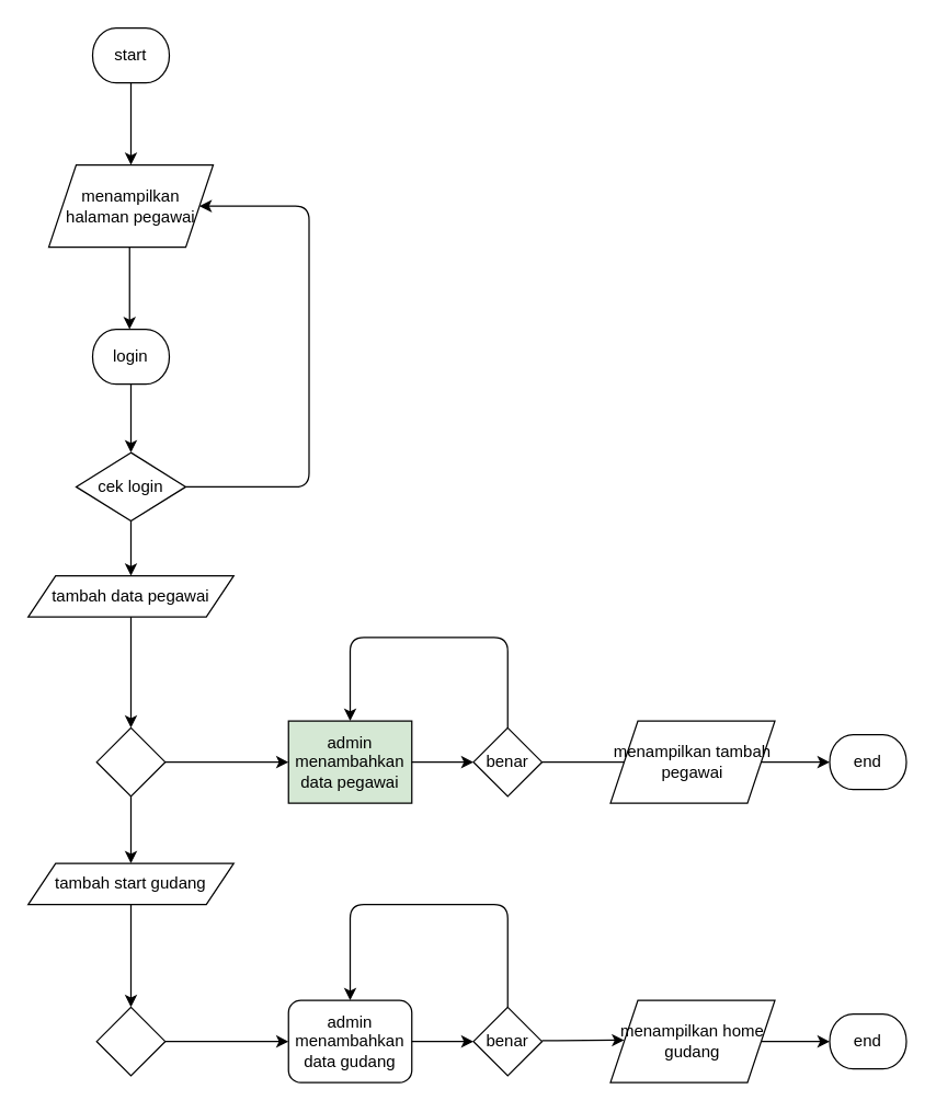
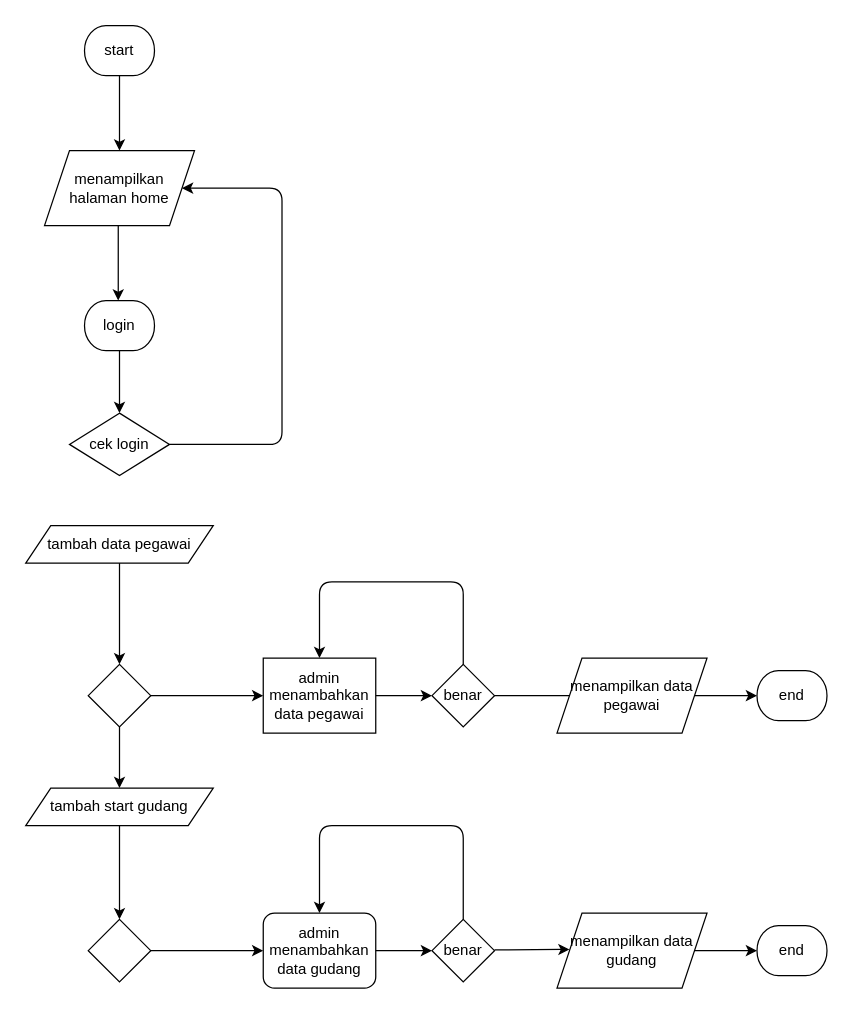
  <mxCell id="0" />
  <mxCell id="1" parent="0" />
  <mxCell id="2" value="&lt;font style=&quot;font-size: 12px&quot;&gt;login&lt;/font&gt;" style="strokeWidth=1;html=1;shape=mxgraph.flowchart.terminator;whiteSpace=wrap;fontFamily=Helvetica;fontSize=12;" vertex="1" parent="1"><mxGeometry x="67" y="240" width="56" height="40" as="geometry" /></mxCell>
  <mxCell id="3" value="cek login" style="strokeWidth=1;html=1;shape=mxgraph.flowchart.decision;whiteSpace=wrap;fontFamily=Helvetica;fontSize=12;" vertex="1" parent="1"><mxGeometry x="55" y="330" width="80" height="50" as="geometry" /></mxCell>
  <mxCell id="4" value="tambah data pegawai" style="shape=parallelogram;perimeter=parallelogramPerimeter;whiteSpace=wrap;html=1;fixedSize=1;strokeWidth=1;fontFamily=Helvetica;fontSize=12;" vertex="1" parent="1"><mxGeometry x="20" y="420" width="150" height="30" as="geometry" /></mxCell>
  <mxCell id="5" value="" style="rhombus;whiteSpace=wrap;html=1;strokeWidth=1;fontFamily=Helvetica;fontSize=12;" vertex="1" parent="1"><mxGeometry x="70" y="531" width="50" height="50" as="geometry" /></mxCell>
  <mxCell id="6" value="tambah start gudang" style="shape=parallelogram;perimeter=parallelogramPerimeter;whiteSpace=wrap;html=1;fixedSize=1;strokeWidth=1;fontFamily=Helvetica;fontSize=12;" vertex="1" parent="1"><mxGeometry x="20" y="630" width="150" height="30" as="geometry" /></mxCell>
  <mxCell id="7" value="&lt;font style=&quot;font-size: 12px&quot;&gt;start&lt;/font&gt;" style="strokeWidth=1;html=1;shape=mxgraph.flowchart.terminator;whiteSpace=wrap;fontFamily=Helvetica;fontSize=12;" vertex="1" parent="1"><mxGeometry x="67" y="20" width="56" height="40" as="geometry" /></mxCell>
  <mxCell id="8" value="" style="endArrow=classic;html=1;fontFamily=Helvetica;fontSize=12;exitX=0.5;exitY=1;exitDx=0;exitDy=0;exitPerimeter=0;" edge="1" parent="1" source="7"><mxGeometry width="50" height="50" relative="1" as="geometry"><mxPoint x="205" y="300" as="sourcePoint" /><mxPoint x="95" y="120" as="targetPoint" /></mxGeometry></mxCell>
  <mxCell id="9" value="" style="endArrow=classic;html=1;fontFamily=Helvetica;fontSize=12;exitX=0.5;exitY=1;exitDx=0;exitDy=0;exitPerimeter=0;" edge="1" parent="1"><mxGeometry width="50" height="50" relative="1" as="geometry"><mxPoint x="94" y="180" as="sourcePoint" /><mxPoint x="94" y="240" as="targetPoint" /></mxGeometry></mxCell>
  <mxCell id="10" value="" style="endArrow=classic;html=1;fontFamily=Helvetica;fontSize=12;exitX=0.5;exitY=1;exitDx=0;exitDy=0;exitPerimeter=0;" edge="1" parent="1" source="2"><mxGeometry width="50" height="50" relative="1" as="geometry"><mxPoint x="95" y="280" as="sourcePoint" /><mxPoint x="95" y="330" as="targetPoint" /></mxGeometry></mxCell>
  <mxCell id="11" value="" style="endArrow=classic;html=1;fontFamily=Helvetica;fontSize=12;exitX=1;exitY=0.5;exitDx=0;exitDy=0;exitPerimeter=0;entryX=1;entryY=0.5;entryDx=0;entryDy=0;" edge="1" parent="1" source="3" target="20"><mxGeometry width="50" height="50" relative="1" as="geometry"><mxPoint x="105" y="290" as="sourcePoint" /><mxPoint x="140" y="150" as="targetPoint" /><Array as="points"><mxPoint x="225" y="355" /><mxPoint x="225" y="150" /></Array></mxGeometry></mxCell>
- <mxCell id="12" value="" style="endArrow=classic;html=1;fontFamily=Helvetica;fontSize=12;entryX=0.5;entryY=0;entryDx=0;entryDy=0;" edge="1" parent="1" source="3" target="4"><mxGeometry width="50" height="50" relative="1" as="geometry"><mxPoint x="-185" y="440" as="sourcePoint" /><mxPoint x="-135" y="390" as="targetPoint" /></mxGeometry></mxCell>
  <mxCell id="13" value="" style="endArrow=classic;html=1;fontFamily=Helvetica;fontSize=12;exitX=0.5;exitY=1;exitDx=0;exitDy=0;" edge="1" parent="1" source="4" target="5"><mxGeometry width="50" height="50" relative="1" as="geometry"><mxPoint x="-165" y="490" as="sourcePoint" /><mxPoint x="-115" y="440" as="targetPoint" /></mxGeometry></mxCell>
  <mxCell id="14" value="" style="endArrow=classic;html=1;fontFamily=Helvetica;fontSize=12;entryX=0.5;entryY=0;entryDx=0;entryDy=0;exitX=0.5;exitY=1;exitDx=0;exitDy=0;" edge="1" parent="1" source="5" target="6"><mxGeometry width="50" height="50" relative="1" as="geometry"><mxPoint x="-210" y="725" as="sourcePoint" /><mxPoint x="-160" y="675" as="targetPoint" /></mxGeometry></mxCell>
- <mxCell id="15" value="admin menambahkan data pegawai" style="rounded=0;whiteSpace=wrap;html=1;strokeWidth=1;fontFamily=Helvetica;fontSize=12;fillColor=#d5e8d4;" vertex="1" parent="1"><mxGeometry x="210" y="526" width="90" height="60" as="geometry" /></mxCell>
+ <mxCell id="15" value="admin menambahkan data pegawai" style="rounded=0;whiteSpace=wrap;html=1;strokeWidth=1;fontFamily=Helvetica;fontSize=12;" vertex="1" parent="1"><mxGeometry x="210" y="526" width="90" height="60" as="geometry" /></mxCell>
  <mxCell id="16" value="benar" style="rhombus;whiteSpace=wrap;html=1;strokeWidth=1;fontFamily=Helvetica;fontSize=12;" vertex="1" parent="1"><mxGeometry x="345" y="531" width="50" height="50" as="geometry" /></mxCell>
  <mxCell id="17" value="" style="endArrow=classic;html=1;fontFamily=Helvetica;fontSize=12;exitX=1;exitY=0.5;exitDx=0;exitDy=0;entryX=0;entryY=0.5;entryDx=0;entryDy=0;" edge="1" parent="1" source="5" target="15"><mxGeometry width="50" height="50" relative="1" as="geometry"><mxPoint x="170" y="715" as="sourcePoint" /><mxPoint x="220" y="665" as="targetPoint" /></mxGeometry></mxCell>
  <mxCell id="18" value="" style="endArrow=classic;html=1;fontFamily=Helvetica;fontSize=12;exitX=1;exitY=0.5;exitDx=0;exitDy=0;entryX=0;entryY=0.5;entryDx=0;entryDy=0;" edge="1" parent="1" source="15" target="16"><mxGeometry width="50" height="50" relative="1" as="geometry"><mxPoint x="280" y="715" as="sourcePoint" /><mxPoint x="330" y="665" as="targetPoint" /></mxGeometry></mxCell>
  <mxCell id="19" value="" style="endArrow=classic;html=1;fontFamily=Helvetica;fontSize=12;exitX=1;exitY=0.5;exitDx=0;exitDy=0;entryX=0;entryY=0.5;entryDx=0;entryDy=0;" edge="1" parent="1" source="16"><mxGeometry width="50" height="50" relative="1" as="geometry"><mxPoint x="325" y="715" as="sourcePoint" /><mxPoint x="495" y="556" as="targetPoint" /></mxGeometry></mxCell>
- <mxCell id="20" value="menampilkan halaman pegawai" style="shape=parallelogram;perimeter=parallelogramPerimeter;whiteSpace=wrap;html=1;fixedSize=1;strokeWidth=1;fontFamily=Helvetica;fontSize=12;" vertex="1" parent="1"><mxGeometry x="35" y="120" width="120" height="60" as="geometry" /></mxCell>
- <mxCell id="21" value="menampilkan tambah pegawai" style="shape=parallelogram;perimeter=parallelogramPerimeter;whiteSpace=wrap;html=1;fixedSize=1;strokeWidth=1;fontFamily=Helvetica;fontSize=12;" vertex="1" parent="1"><mxGeometry x="445" y="526" width="120" height="60" as="geometry" /></mxCell>
+ <mxCell id="20" value="menampilkan halaman home" style="shape=parallelogram;perimeter=parallelogramPerimeter;whiteSpace=wrap;html=1;fixedSize=1;strokeWidth=1;fontFamily=Helvetica;fontSize=12;" vertex="1" parent="1"><mxGeometry x="35" y="120" width="120" height="60" as="geometry" /></mxCell>
+ <mxCell id="21" value="menampilkan data pegawai" style="shape=parallelogram;perimeter=parallelogramPerimeter;whiteSpace=wrap;html=1;fixedSize=1;strokeWidth=1;fontFamily=Helvetica;fontSize=12;" vertex="1" parent="1"><mxGeometry x="445" y="526" width="120" height="60" as="geometry" /></mxCell>
  <mxCell id="22" value="&lt;font style=&quot;font-size: 12px&quot;&gt;end&lt;br&gt;&lt;/font&gt;" style="strokeWidth=1;html=1;shape=mxgraph.flowchart.terminator;whiteSpace=wrap;fontFamily=Helvetica;fontSize=12;" vertex="1" parent="1"><mxGeometry x="605" y="536" width="56" height="40" as="geometry" /></mxCell>
  <mxCell id="23" value="" style="endArrow=classic;html=1;fontFamily=Helvetica;fontSize=12;exitX=1;exitY=0.5;exitDx=0;exitDy=0;entryX=0;entryY=0.5;entryDx=0;entryDy=0;entryPerimeter=0;" edge="1" parent="1" source="21" target="22"><mxGeometry width="50" height="50" relative="1" as="geometry"><mxPoint x="365" y="566" as="sourcePoint" /><mxPoint x="465" y="566" as="targetPoint" /></mxGeometry></mxCell>
  <mxCell id="24" value="admin menambahkan data gudang" style="whiteSpace=wrap;html=1;strokeWidth=1;fontFamily=Helvetica;fontSize=12;rounded=1;" vertex="1" parent="1"><mxGeometry x="210" y="730" width="90" height="60" as="geometry" /></mxCell>
  <mxCell id="25" value="" style="rhombus;whiteSpace=wrap;html=1;strokeWidth=1;fontFamily=Helvetica;fontSize=12;" vertex="1" parent="1"><mxGeometry x="70" y="735" width="50" height="50" as="geometry" /></mxCell>
  <mxCell id="26" value="" style="endArrow=classic;html=1;fontFamily=Helvetica;fontSize=12;exitX=0.5;exitY=1;exitDx=0;exitDy=0;entryX=0.5;entryY=0;entryDx=0;entryDy=0;" edge="1" parent="1" source="6" target="25"><mxGeometry width="50" height="50" relative="1" as="geometry"><mxPoint x="180" y="715" as="sourcePoint" /><mxPoint x="230" y="665" as="targetPoint" /></mxGeometry></mxCell>
  <mxCell id="27" value="" style="endArrow=classic;html=1;fontFamily=Helvetica;fontSize=12;exitX=1;exitY=0.5;exitDx=0;exitDy=0;entryX=0;entryY=0.5;entryDx=0;entryDy=0;" edge="1" parent="1" source="25" target="24"><mxGeometry width="50" height="50" relative="1" as="geometry"><mxPoint x="170" y="840" as="sourcePoint" /><mxPoint x="220" y="790" as="targetPoint" /></mxGeometry></mxCell>
  <mxCell id="28" value="" style="endArrow=classic;html=1;fontFamily=Helvetica;fontSize=12;exitX=0.5;exitY=0;exitDx=0;exitDy=0;entryX=0.5;entryY=0;entryDx=0;entryDy=0;" edge="1" parent="1" source="16" target="15"><mxGeometry width="50" height="50" relative="1" as="geometry"><mxPoint x="310" y="566" as="sourcePoint" /><mxPoint x="420" y="566" as="targetPoint" /><Array as="points"><mxPoint x="370" y="465" /><mxPoint x="255" y="465" /></Array></mxGeometry></mxCell>
  <mxCell id="29" value="benar" style="rhombus;whiteSpace=wrap;html=1;strokeWidth=1;fontFamily=Helvetica;fontSize=12;" vertex="1" parent="1"><mxGeometry x="345" y="735" width="50" height="50" as="geometry" /></mxCell>
- <mxCell id="30" value="menampilkan home gudang" style="shape=parallelogram;perimeter=parallelogramPerimeter;whiteSpace=wrap;html=1;fixedSize=1;strokeWidth=1;fontFamily=Helvetica;fontSize=12;" vertex="1" parent="1"><mxGeometry x="445" y="730" width="120" height="60" as="geometry" /></mxCell>
+ <mxCell id="30" value="menampilkan data gudang" style="shape=parallelogram;perimeter=parallelogramPerimeter;whiteSpace=wrap;html=1;fixedSize=1;strokeWidth=1;fontFamily=Helvetica;fontSize=12;" vertex="1" parent="1"><mxGeometry x="445" y="730" width="120" height="60" as="geometry" /></mxCell>
  <mxCell id="31" value="&lt;font style=&quot;font-size: 12px&quot;&gt;end&lt;br&gt;&lt;/font&gt;" style="strokeWidth=1;html=1;shape=mxgraph.flowchart.terminator;whiteSpace=wrap;fontFamily=Helvetica;fontSize=12;" vertex="1" parent="1"><mxGeometry x="605" y="740" width="56" height="40" as="geometry" /></mxCell>
  <mxCell id="32" value="" style="endArrow=classic;html=1;fontFamily=Helvetica;fontSize=12;exitX=1;exitY=0.5;exitDx=0;exitDy=0;" edge="1" parent="1" source="24" target="29"><mxGeometry width="50" height="50" relative="1" as="geometry"><mxPoint x="140" y="770" as="sourcePoint" /><mxPoint x="220" y="770" as="targetPoint" /></mxGeometry></mxCell>
  <mxCell id="33" value="" style="endArrow=classic;html=1;fontFamily=Helvetica;fontSize=12;exitX=1;exitY=0.5;exitDx=0;exitDy=0;" edge="1" parent="1"><mxGeometry width="50" height="50" relative="1" as="geometry"><mxPoint x="395" y="759.41" as="sourcePoint" /><mxPoint x="455" y="759" as="targetPoint" /></mxGeometry></mxCell>
  <mxCell id="34" value="" style="endArrow=classic;html=1;fontFamily=Helvetica;fontSize=12;exitX=1;exitY=0.5;exitDx=0;exitDy=0;entryX=0;entryY=0.5;entryDx=0;entryDy=0;entryPerimeter=0;" edge="1" parent="1" source="30" target="31"><mxGeometry width="50" height="50" relative="1" as="geometry"><mxPoint x="375" y="769.41" as="sourcePoint" /><mxPoint x="465" y="769" as="targetPoint" /></mxGeometry></mxCell>
  <mxCell id="35" value="" style="endArrow=classic;html=1;fontFamily=Helvetica;fontSize=12;exitX=0.5;exitY=0;exitDx=0;exitDy=0;entryX=0.5;entryY=0;entryDx=0;entryDy=0;" edge="1" parent="1" source="29" target="24"><mxGeometry width="50" height="50" relative="1" as="geometry"><mxPoint x="265" y="536" as="sourcePoint" /><mxPoint x="85" y="531" as="targetPoint" /><Array as="points"><mxPoint x="370" y="660" /><mxPoint x="255" y="660" /></Array></mxGeometry></mxCell>
